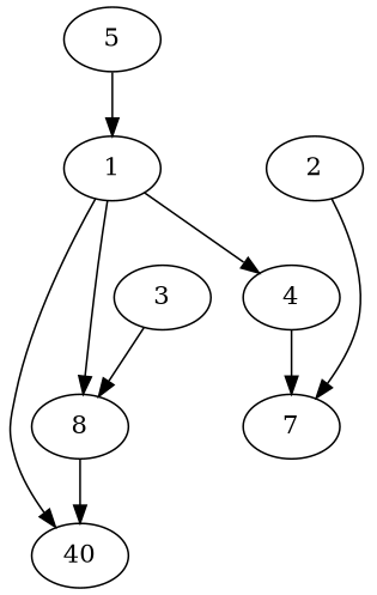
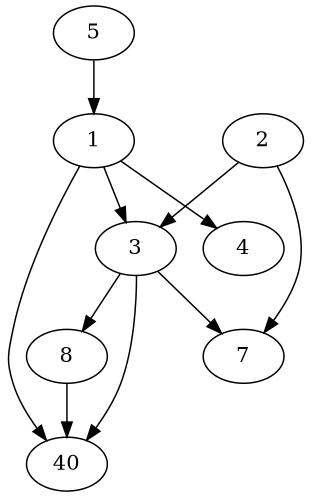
  digraph {
    node [alpha=0.08]
    1 [alpha=0.04]
    3 [alpha=0.09]
    4
    n4 [alpha=0.07 label=40]
    7 [alpha=0.16]
    8 [alpha=0.07]
    5
    2 [alpha=0.06]
-   1 -> 8
+   1 -> 3
    1 -> 4
    1 -> n4
-   4 -> 7
+   3 -> n4
+   3 -> 7
    3 -> 8
    8 -> n4
    5 -> 1
+   2 -> 3
    2 -> 7
  }
